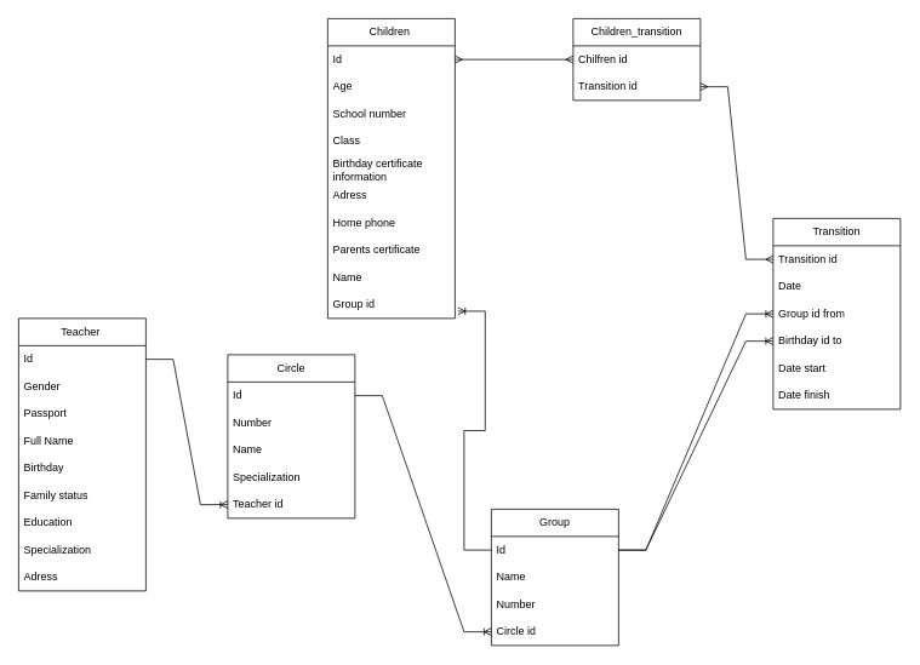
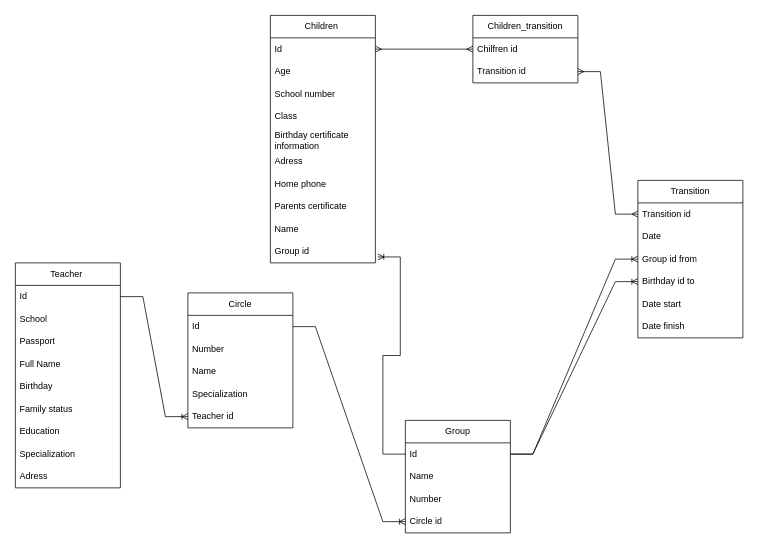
  <mxCell id="0" />
  <mxCell id="1" parent="0" />
  <mxCell id="2" value="Teacher&amp;nbsp;" style="swimlane;fontStyle=0;childLayout=stackLayout;horizontal=1;startSize=30;horizontalStack=0;resizeParent=1;resizeParentMax=0;resizeLast=0;collapsible=1;marginBottom=0;whiteSpace=wrap;html=1;" parent="1" vertex="1"><mxGeometry x="20" y="350" width="140" height="300" as="geometry" /></mxCell>
  <mxCell id="3" value="Id" style="text;strokeColor=none;fillColor=none;align=left;verticalAlign=middle;spacingLeft=4;spacingRight=4;overflow=hidden;points=[[0,0.5],[1,0.5]];portConstraint=eastwest;rotatable=0;whiteSpace=wrap;html=1;" parent="2" vertex="1"><mxGeometry y="30" width="140" height="30" as="geometry" /></mxCell>
- <mxCell id="4" value="Gender&amp;nbsp;" style="text;strokeColor=none;fillColor=none;align=left;verticalAlign=middle;spacingLeft=4;spacingRight=4;overflow=hidden;points=[[0,0.5],[1,0.5]];portConstraint=eastwest;rotatable=0;whiteSpace=wrap;html=1;" parent="2" vertex="1"><mxGeometry y="60" width="140" height="30" as="geometry" /></mxCell>
+ <mxCell id="4" value="School&amp;nbsp;" style="text;strokeColor=none;fillColor=none;align=left;verticalAlign=middle;spacingLeft=4;spacingRight=4;overflow=hidden;points=[[0,0.5],[1,0.5]];portConstraint=eastwest;rotatable=0;whiteSpace=wrap;html=1;" parent="2" vertex="1"><mxGeometry y="60" width="140" height="30" as="geometry" /></mxCell>
  <mxCell id="5" value="Passport" style="text;strokeColor=none;fillColor=none;align=left;verticalAlign=middle;spacingLeft=4;spacingRight=4;overflow=hidden;points=[[0,0.5],[1,0.5]];portConstraint=eastwest;rotatable=0;whiteSpace=wrap;html=1;" parent="2" vertex="1"><mxGeometry y="90" width="140" height="30" as="geometry" /></mxCell>
  <mxCell id="6" value="Full Name&amp;nbsp;" style="text;strokeColor=none;fillColor=none;align=left;verticalAlign=middle;spacingLeft=4;spacingRight=4;overflow=hidden;points=[[0,0.5],[1,0.5]];portConstraint=eastwest;rotatable=0;whiteSpace=wrap;html=1;" parent="2" vertex="1"><mxGeometry y="120" width="140" height="30" as="geometry" /></mxCell>
  <mxCell id="7" value="Birthday" style="text;strokeColor=none;fillColor=none;align=left;verticalAlign=middle;spacingLeft=4;spacingRight=4;overflow=hidden;points=[[0,0.5],[1,0.5]];portConstraint=eastwest;rotatable=0;whiteSpace=wrap;html=1;" parent="2" vertex="1"><mxGeometry y="150" width="140" height="30" as="geometry" /></mxCell>
  <mxCell id="8" value="Family status" style="text;strokeColor=none;fillColor=none;align=left;verticalAlign=middle;spacingLeft=4;spacingRight=4;overflow=hidden;points=[[0,0.5],[1,0.5]];portConstraint=eastwest;rotatable=0;whiteSpace=wrap;html=1;" parent="2" vertex="1"><mxGeometry y="180" width="140" height="30" as="geometry" /></mxCell>
  <mxCell id="9" value="Education&amp;nbsp;" style="text;strokeColor=none;fillColor=none;align=left;verticalAlign=middle;spacingLeft=4;spacingRight=4;overflow=hidden;points=[[0,0.5],[1,0.5]];portConstraint=eastwest;rotatable=0;whiteSpace=wrap;html=1;" parent="2" vertex="1"><mxGeometry y="210" width="140" height="30" as="geometry" /></mxCell>
  <mxCell id="10" value="Specialization" style="text;strokeColor=none;fillColor=none;align=left;verticalAlign=middle;spacingLeft=4;spacingRight=4;overflow=hidden;points=[[0,0.5],[1,0.5]];portConstraint=eastwest;rotatable=0;whiteSpace=wrap;html=1;" parent="2" vertex="1"><mxGeometry y="240" width="140" height="30" as="geometry" /></mxCell>
  <mxCell id="11" value="Adress&amp;nbsp;" style="text;strokeColor=none;fillColor=none;align=left;verticalAlign=middle;spacingLeft=4;spacingRight=4;overflow=hidden;points=[[0,0.5],[1,0.5]];portConstraint=eastwest;rotatable=0;whiteSpace=wrap;html=1;" parent="2" vertex="1"><mxGeometry y="270" width="140" height="30" as="geometry" /></mxCell>
  <mxCell id="12" value="Circle" style="swimlane;fontStyle=0;childLayout=stackLayout;horizontal=1;startSize=30;horizontalStack=0;resizeParent=1;resizeParentMax=0;resizeLast=0;collapsible=1;marginBottom=0;whiteSpace=wrap;html=1;" parent="1" vertex="1"><mxGeometry x="250" y="390" width="140" height="180" as="geometry" /></mxCell>
  <mxCell id="13" value="Id" style="text;strokeColor=none;fillColor=none;align=left;verticalAlign=middle;spacingLeft=4;spacingRight=4;overflow=hidden;points=[[0,0.5],[1,0.5]];portConstraint=eastwest;rotatable=0;whiteSpace=wrap;html=1;" parent="12" vertex="1"><mxGeometry y="30" width="140" height="30" as="geometry" /></mxCell>
  <mxCell id="14" value="Number" style="text;strokeColor=none;fillColor=none;align=left;verticalAlign=middle;spacingLeft=4;spacingRight=4;overflow=hidden;points=[[0,0.5],[1,0.5]];portConstraint=eastwest;rotatable=0;whiteSpace=wrap;html=1;" parent="12" vertex="1"><mxGeometry y="60" width="140" height="30" as="geometry" /></mxCell>
  <mxCell id="15" value="Name&amp;nbsp;" style="text;strokeColor=none;fillColor=none;align=left;verticalAlign=middle;spacingLeft=4;spacingRight=4;overflow=hidden;points=[[0,0.5],[1,0.5]];portConstraint=eastwest;rotatable=0;whiteSpace=wrap;html=1;" parent="12" vertex="1"><mxGeometry y="90" width="140" height="30" as="geometry" /></mxCell>
  <mxCell id="16" value="Specialization" style="text;strokeColor=none;fillColor=none;align=left;verticalAlign=middle;spacingLeft=4;spacingRight=4;overflow=hidden;points=[[0,0.5],[1,0.5]];portConstraint=eastwest;rotatable=0;whiteSpace=wrap;html=1;" parent="12" vertex="1"><mxGeometry y="120" width="140" height="30" as="geometry" /></mxCell>
  <mxCell id="17" value="Teacher id" style="text;strokeColor=none;fillColor=none;align=left;verticalAlign=middle;spacingLeft=4;spacingRight=4;overflow=hidden;points=[[0,0.5],[1,0.5]];portConstraint=eastwest;rotatable=0;whiteSpace=wrap;html=1;" parent="12" vertex="1"><mxGeometry y="150" width="140" height="30" as="geometry" /></mxCell>
  <mxCell id="18" value="Group" style="swimlane;fontStyle=0;childLayout=stackLayout;horizontal=1;startSize=30;horizontalStack=0;resizeParent=1;resizeParentMax=0;resizeLast=0;collapsible=1;marginBottom=0;whiteSpace=wrap;html=1;" parent="1" vertex="1"><mxGeometry x="540" y="560" width="140" height="150" as="geometry" /></mxCell>
  <mxCell id="19" value="Id" style="text;strokeColor=none;fillColor=none;align=left;verticalAlign=middle;spacingLeft=4;spacingRight=4;overflow=hidden;points=[[0,0.5],[1,0.5]];portConstraint=eastwest;rotatable=0;whiteSpace=wrap;html=1;" parent="18" vertex="1"><mxGeometry y="30" width="140" height="30" as="geometry" /></mxCell>
  <mxCell id="20" value="Name" style="text;strokeColor=none;fillColor=none;align=left;verticalAlign=middle;spacingLeft=4;spacingRight=4;overflow=hidden;points=[[0,0.5],[1,0.5]];portConstraint=eastwest;rotatable=0;whiteSpace=wrap;html=1;" parent="18" vertex="1"><mxGeometry y="60" width="140" height="30" as="geometry" /></mxCell>
  <mxCell id="21" value="Number" style="text;strokeColor=none;fillColor=none;align=left;verticalAlign=middle;spacingLeft=4;spacingRight=4;overflow=hidden;points=[[0,0.5],[1,0.5]];portConstraint=eastwest;rotatable=0;whiteSpace=wrap;html=1;" parent="18" vertex="1"><mxGeometry y="90" width="140" height="30" as="geometry" /></mxCell>
  <mxCell id="22" value="Circle id" style="text;strokeColor=none;fillColor=none;align=left;verticalAlign=middle;spacingLeft=4;spacingRight=4;overflow=hidden;points=[[0,0.5],[1,0.5]];portConstraint=eastwest;rotatable=0;whiteSpace=wrap;html=1;" parent="18" vertex="1"><mxGeometry y="120" width="140" height="30" as="geometry" /></mxCell>
  <mxCell id="23" value="Children&amp;nbsp;" style="swimlane;fontStyle=0;childLayout=stackLayout;horizontal=1;startSize=30;horizontalStack=0;resizeParent=1;resizeParentMax=0;resizeLast=0;collapsible=1;marginBottom=0;whiteSpace=wrap;html=1;" parent="1" vertex="1"><mxGeometry x="360" y="20" width="140" height="330" as="geometry"><mxRectangle x="1050" y="420" width="90" height="30" as="alternateBounds" /></mxGeometry></mxCell>
  <mxCell id="24" value="Id&amp;nbsp;" style="text;strokeColor=none;fillColor=none;align=left;verticalAlign=middle;spacingLeft=4;spacingRight=4;overflow=hidden;points=[[0,0.5],[1,0.5]];portConstraint=eastwest;rotatable=0;whiteSpace=wrap;html=1;" parent="23" vertex="1"><mxGeometry y="30" width="140" height="30" as="geometry" /></mxCell>
  <mxCell id="25" value="Age&amp;nbsp;" style="text;strokeColor=none;fillColor=none;align=left;verticalAlign=middle;spacingLeft=4;spacingRight=4;overflow=hidden;points=[[0,0.5],[1,0.5]];portConstraint=eastwest;rotatable=0;whiteSpace=wrap;html=1;" parent="23" vertex="1"><mxGeometry y="60" width="140" height="30" as="geometry" /></mxCell>
  <mxCell id="26" value="School number&amp;nbsp;" style="text;strokeColor=none;fillColor=none;align=left;verticalAlign=middle;spacingLeft=4;spacingRight=4;overflow=hidden;points=[[0,0.5],[1,0.5]];portConstraint=eastwest;rotatable=0;whiteSpace=wrap;html=1;" parent="23" vertex="1"><mxGeometry y="90" width="140" height="30" as="geometry" /></mxCell>
  <mxCell id="27" value="Class&amp;nbsp;" style="text;strokeColor=none;fillColor=none;align=left;verticalAlign=middle;spacingLeft=4;spacingRight=4;overflow=hidden;points=[[0,0.5],[1,0.5]];portConstraint=eastwest;rotatable=0;whiteSpace=wrap;html=1;" parent="23" vertex="1"><mxGeometry y="120" width="140" height="30" as="geometry" /></mxCell>
  <mxCell id="28" value="Birthday certificate information" style="text;strokeColor=none;fillColor=none;align=left;verticalAlign=middle;spacingLeft=4;spacingRight=4;overflow=hidden;points=[[0,0.5],[1,0.5]];portConstraint=eastwest;rotatable=0;whiteSpace=wrap;html=1;" parent="23" vertex="1"><mxGeometry y="150" width="140" height="30" as="geometry" /></mxCell>
  <mxCell id="29" value="Adress" style="text;strokeColor=none;fillColor=none;align=left;verticalAlign=middle;spacingLeft=4;spacingRight=4;overflow=hidden;points=[[0,0.5],[1,0.5]];portConstraint=eastwest;rotatable=0;whiteSpace=wrap;html=1;" parent="23" vertex="1"><mxGeometry y="180" width="140" height="30" as="geometry" /></mxCell>
  <mxCell id="30" value="Home phone" style="text;strokeColor=none;fillColor=none;align=left;verticalAlign=middle;spacingLeft=4;spacingRight=4;overflow=hidden;points=[[0,0.5],[1,0.5]];portConstraint=eastwest;rotatable=0;whiteSpace=wrap;html=1;" parent="23" vertex="1"><mxGeometry y="210" width="140" height="30" as="geometry" /></mxCell>
  <mxCell id="31" value="Parents certificate&amp;nbsp;" style="text;strokeColor=none;fillColor=none;align=left;verticalAlign=middle;spacingLeft=4;spacingRight=4;overflow=hidden;points=[[0,0.5],[1,0.5]];portConstraint=eastwest;rotatable=0;whiteSpace=wrap;html=1;" parent="23" vertex="1"><mxGeometry y="240" width="140" height="30" as="geometry" /></mxCell>
  <mxCell id="32" value="Name&amp;nbsp;" style="text;strokeColor=none;fillColor=none;align=left;verticalAlign=middle;spacingLeft=4;spacingRight=4;overflow=hidden;points=[[0,0.5],[1,0.5]];portConstraint=eastwest;rotatable=0;whiteSpace=wrap;html=1;" parent="23" vertex="1"><mxGeometry y="270" width="140" height="30" as="geometry" /></mxCell>
  <mxCell id="33" value="Group id&amp;nbsp;" style="text;strokeColor=none;fillColor=none;align=left;verticalAlign=middle;spacingLeft=4;spacingRight=4;overflow=hidden;points=[[0,0.5],[1,0.5]];portConstraint=eastwest;rotatable=0;whiteSpace=wrap;html=1;" parent="23" vertex="1"><mxGeometry y="300" width="140" height="30" as="geometry" /></mxCell>
  <mxCell id="34" value="" style="edgeStyle=entityRelationEdgeStyle;fontSize=12;html=1;endArrow=ERoneToMany;rounded=0;exitX=1;exitY=0.5;exitDx=0;exitDy=0;entryX=0;entryY=0.5;entryDx=0;entryDy=0;" parent="1" source="3" target="17" edge="1"><mxGeometry width="100" height="100" relative="1" as="geometry"><mxPoint x="360" y="620" as="sourcePoint" /><mxPoint x="460" y="520" as="targetPoint" /></mxGeometry></mxCell>
  <mxCell id="35" value="Transition" style="swimlane;fontStyle=0;childLayout=stackLayout;horizontal=1;startSize=30;horizontalStack=0;resizeParent=1;resizeParentMax=0;resizeLast=0;collapsible=1;marginBottom=0;whiteSpace=wrap;html=1;" parent="1" vertex="1"><mxGeometry x="850" y="240" width="140" height="210" as="geometry" /></mxCell>
  <mxCell id="36" value="Transition id" style="text;strokeColor=none;fillColor=none;align=left;verticalAlign=middle;spacingLeft=4;spacingRight=4;overflow=hidden;points=[[0,0.5],[1,0.5]];portConstraint=eastwest;rotatable=0;whiteSpace=wrap;html=1;" parent="35" vertex="1"><mxGeometry y="30" width="140" height="30" as="geometry" /></mxCell>
  <mxCell id="37" value="Date" style="text;strokeColor=none;fillColor=none;align=left;verticalAlign=middle;spacingLeft=4;spacingRight=4;overflow=hidden;points=[[0,0.5],[1,0.5]];portConstraint=eastwest;rotatable=0;whiteSpace=wrap;html=1;" parent="35" vertex="1"><mxGeometry y="60" width="140" height="30" as="geometry" /></mxCell>
  <mxCell id="38" value="Group id from" style="text;strokeColor=none;fillColor=none;align=left;verticalAlign=middle;spacingLeft=4;spacingRight=4;overflow=hidden;points=[[0,0.5],[1,0.5]];portConstraint=eastwest;rotatable=0;whiteSpace=wrap;html=1;" parent="35" vertex="1"><mxGeometry y="90" width="140" height="30" as="geometry" /></mxCell>
  <mxCell id="39" value="Birthday id to" style="text;strokeColor=none;fillColor=none;align=left;verticalAlign=middle;spacingLeft=4;spacingRight=4;overflow=hidden;points=[[0,0.5],[1,0.5]];portConstraint=eastwest;rotatable=0;whiteSpace=wrap;html=1;" parent="35" vertex="1"><mxGeometry y="120" width="140" height="30" as="geometry" /></mxCell>
  <mxCell id="40" value="Date start" style="text;strokeColor=none;fillColor=none;align=left;verticalAlign=middle;spacingLeft=4;spacingRight=4;overflow=hidden;points=[[0,0.5],[1,0.5]];portConstraint=eastwest;rotatable=0;whiteSpace=wrap;html=1;" parent="35" vertex="1"><mxGeometry y="150" width="140" height="30" as="geometry" /></mxCell>
  <mxCell id="41" value="Date finish" style="text;strokeColor=none;fillColor=none;align=left;verticalAlign=middle;spacingLeft=4;spacingRight=4;overflow=hidden;points=[[0,0.5],[1,0.5]];portConstraint=eastwest;rotatable=0;whiteSpace=wrap;html=1;" parent="35" vertex="1"><mxGeometry y="180" width="140" height="30" as="geometry" /></mxCell>
  <mxCell id="42" value="" style="edgeStyle=entityRelationEdgeStyle;fontSize=12;html=1;endArrow=ERoneToMany;rounded=0;entryX=1.023;entryY=0.736;entryDx=0;entryDy=0;exitX=0;exitY=0.5;exitDx=0;exitDy=0;entryPerimeter=0;" parent="1" source="19" target="33" edge="1"><mxGeometry width="100" height="100" relative="1" as="geometry"><mxPoint x="450" y="590" as="sourcePoint" /><mxPoint x="550" y="490" as="targetPoint" /><Array as="points"><mxPoint x="520" y="480" /><mxPoint x="331" y="560" /><mxPoint x="370" y="560" /><mxPoint x="310" y="590" /><mxPoint x="400" y="450" /><mxPoint x="290" y="530" /><mxPoint x="290" y="570" /></Array></mxGeometry></mxCell>
  <mxCell id="43" value="" style="edgeStyle=entityRelationEdgeStyle;fontSize=12;html=1;endArrow=ERoneToMany;rounded=0;entryX=0;entryY=0.5;entryDx=0;entryDy=0;exitX=1;exitY=0.5;exitDx=0;exitDy=0;" parent="1" source="13" target="22" edge="1"><mxGeometry width="100" height="100" relative="1" as="geometry"><mxPoint x="250" y="490" as="sourcePoint" /><mxPoint x="460" y="520" as="targetPoint" /></mxGeometry></mxCell>
  <mxCell id="44" value="" style="edgeStyle=entityRelationEdgeStyle;fontSize=12;html=1;endArrow=ERoneToMany;rounded=0;exitX=1;exitY=0.5;exitDx=0;exitDy=0;entryX=0;entryY=0.5;entryDx=0;entryDy=0;" parent="1" source="19" target="38" edge="1"><mxGeometry width="100" height="100" relative="1" as="geometry"><mxPoint x="170" y="405" as="sourcePoint" /><mxPoint x="260" y="565" as="targetPoint" /></mxGeometry></mxCell>
  <mxCell id="45" value="" style="edgeStyle=entityRelationEdgeStyle;fontSize=12;html=1;endArrow=ERoneToMany;rounded=0;entryX=0;entryY=0.5;entryDx=0;entryDy=0;exitX=1;exitY=0.5;exitDx=0;exitDy=0;" parent="1" source="19" target="39" edge="1"><mxGeometry width="100" height="100" relative="1" as="geometry"><mxPoint x="620" y="500" as="sourcePoint" /><mxPoint x="750" y="355" as="targetPoint" /></mxGeometry></mxCell>
  <mxCell id="46" value="" style="edgeStyle=entityRelationEdgeStyle;fontSize=12;html=1;endArrow=ERmany;startArrow=ERmany;rounded=0;entryX=0;entryY=0.5;entryDx=0;entryDy=0;exitX=1;exitY=0.5;exitDx=0;exitDy=0;" parent="1" source="24" target="48" edge="1"><mxGeometry width="100" height="100" relative="1" as="geometry"><mxPoint x="510" y="470" as="sourcePoint" /><mxPoint x="610" y="370" as="targetPoint" /></mxGeometry></mxCell>
  <mxCell id="47" value="Children_transition" style="swimlane;fontStyle=0;childLayout=stackLayout;horizontal=1;startSize=30;horizontalStack=0;resizeParent=1;resizeParentMax=0;resizeLast=0;collapsible=1;marginBottom=0;whiteSpace=wrap;html=1;" vertex="1" parent="1"><mxGeometry x="630" y="20" width="140" height="90" as="geometry" /></mxCell>
  <mxCell id="48" value="Chilfren id" style="text;strokeColor=none;fillColor=none;align=left;verticalAlign=middle;spacingLeft=4;spacingRight=4;overflow=hidden;points=[[0,0.5],[1,0.5]];portConstraint=eastwest;rotatable=0;whiteSpace=wrap;html=1;" vertex="1" parent="47"><mxGeometry y="30" width="140" height="30" as="geometry" /></mxCell>
  <mxCell id="49" value="Transition id&amp;nbsp;" style="text;strokeColor=none;fillColor=none;align=left;verticalAlign=middle;spacingLeft=4;spacingRight=4;overflow=hidden;points=[[0,0.5],[1,0.5]];portConstraint=eastwest;rotatable=0;whiteSpace=wrap;html=1;" vertex="1" parent="47"><mxGeometry y="60" width="140" height="30" as="geometry" /></mxCell>
  <mxCell id="50" value="" style="edgeStyle=entityRelationEdgeStyle;fontSize=12;html=1;endArrow=ERmany;startArrow=ERmany;rounded=0;exitX=1;exitY=0.5;exitDx=0;exitDy=0;" edge="1" parent="1" source="49" target="36"><mxGeometry width="100" height="100" relative="1" as="geometry"><mxPoint x="510" y="75" as="sourcePoint" /><mxPoint x="640" y="75" as="targetPoint" /></mxGeometry></mxCell>
